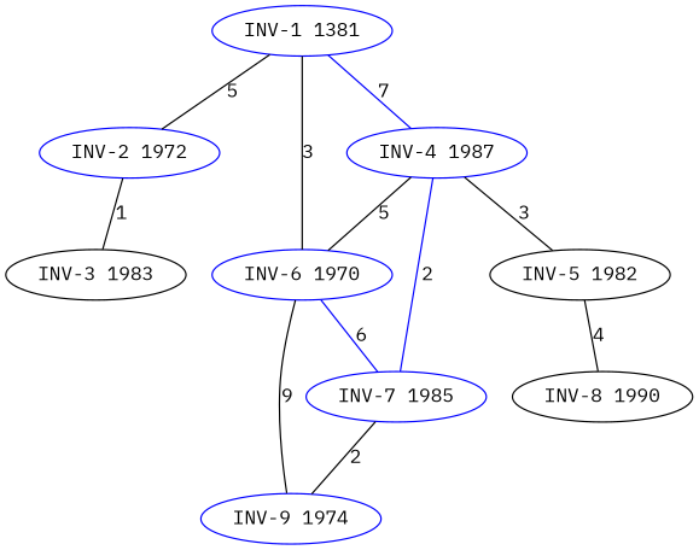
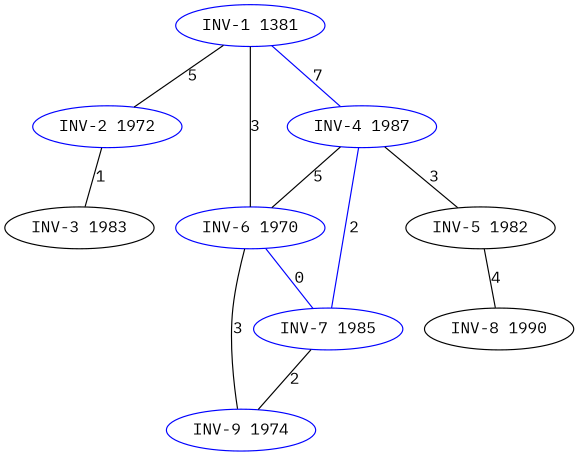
  strict graph {
    fontname="IBM Plex Mono"
    node [color=blue fontname="IBM Plex Mono"]
    edge [color=black fontname="IBM Plex Mono"]
    n1 [label="INV-1 1381"]
    n2 [label="INV-2 1972"]
    n3 [label="INV-4 1987"]
    n4 [label="INV-6 1970"]
    n5 [color=black label="INV-3 1983"]
    n6 [color=black label="INV-5 1982"]
    n7 [label="INV-7 1985"]
    n8 [label="INV-9 1974"]
    n9 [color=black label="INV-8 1990"]
    n1 -- n2 [label=5]
    n1 -- n3 [color=blue label=7]
    n1 -- n4 [label=3]
    n2 -- n5 [label=1]
    n3 -- n4 [label=5]
    n3 -- n6 [label=3]
    n3 -- n7 [color=blue label=2]
-   n4 -- n7 [color=blue label=6]
-   n4 -- n8 [label=9]
+   n4 -- n7 [color=blue label=0]
+   n4 -- n8 [label=3]
    n6 -- n9 [label=4]
    n7 -- n8 [label=2]
  }
